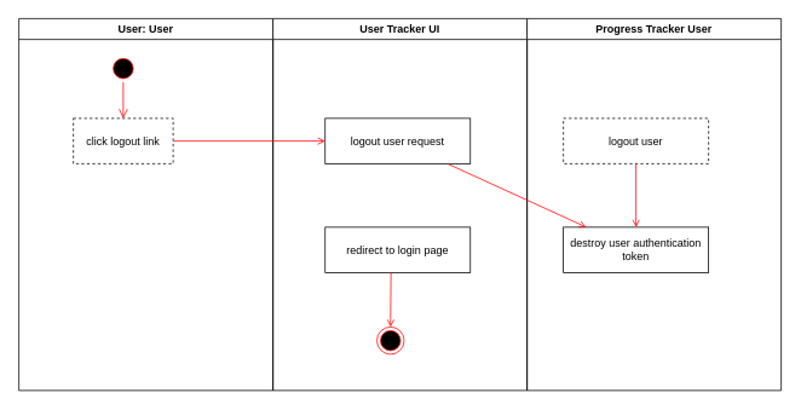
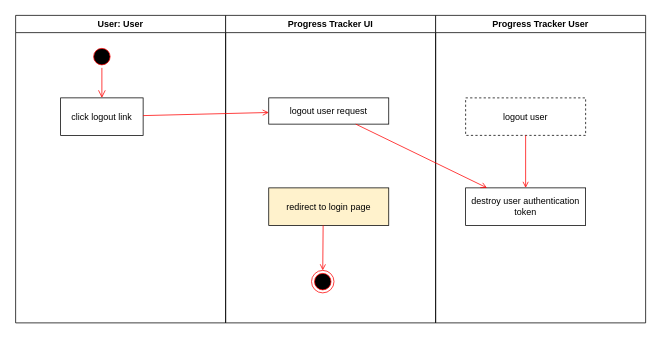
  <mxCell id="0" />
  <mxCell id="1" parent="0" />
  <mxCell id="2" value="User: User" style="swimlane;whiteSpace=wrap" parent="1" vertex="1"><mxGeometry x="20" y="20" width="280" height="410" as="geometry" /></mxCell>
  <mxCell id="3" value="" style="ellipse;shape=startState;fillColor=#000000;strokeColor=#ff0000;" parent="2" vertex="1"><mxGeometry x="100" y="40" width="30" height="30" as="geometry" /></mxCell>
  <mxCell id="4" value="" style="edgeStyle=elbowEdgeStyle;elbow=horizontal;verticalAlign=bottom;endArrow=open;endSize=8;strokeColor=#FF0000;endFill=1;rounded=0;jumpStyle=arc;" parent="2" source="3" target="5" edge="1"><mxGeometry x="100" y="40" as="geometry"><mxPoint x="115" y="110" as="targetPoint" /></mxGeometry></mxCell>
- <mxCell id="5" value="click logout link" style="dashed=1;" parent="2" vertex="1"><mxGeometry x="60" y="110" width="110" height="50" as="geometry" /></mxCell>
- <mxCell id="6" value="User Tracker UI" style="swimlane;whiteSpace=wrap" parent="1" vertex="1"><mxGeometry x="300" y="20" width="280" height="410" as="geometry" /></mxCell>
- <mxCell id="7" value="logout user request" style="" parent="6" vertex="1"><mxGeometry x="57.5" y="110" width="160" height="50" as="geometry" /></mxCell>
- <mxCell id="8" value="redirect to login page" style="" vertex="1" parent="6"><mxGeometry x="57.5" y="230" width="160" height="50" as="geometry" /></mxCell>
+ <mxCell id="5" value="click logout link" style="" parent="2" vertex="1"><mxGeometry x="60" y="110" width="110" height="50" as="geometry" /></mxCell>
+ <mxCell id="6" value="Progress Tracker UI" style="swimlane;whiteSpace=wrap" parent="1" vertex="1"><mxGeometry x="300" y="20" width="280" height="410" as="geometry" /></mxCell>
+ <mxCell id="7" value="logout user request" style="" parent="6" vertex="1"><mxGeometry x="57.5" y="110" width="160" height="35" as="geometry" /></mxCell>
+ <mxCell id="8" value="redirect to login page" style="fillColor=#fff2cc;" vertex="1" parent="6"><mxGeometry x="57.5" y="230" width="160" height="50" as="geometry" /></mxCell>
  <mxCell id="9" value="" style="ellipse;html=1;shape=endState;fillColor=#000000;strokeColor=#ff0000;" vertex="1" parent="6"><mxGeometry x="114.5" y="340" width="30" height="30" as="geometry" /></mxCell>
  <mxCell id="10" value="" style="endArrow=open;strokeColor=#FF0000;endFill=1;rounded=0;edgeStyle=elbowEdgeStyle;jumpStyle=arc;elbow=vertical;" edge="1" parent="6" source="8" target="9"><mxGeometry relative="1" as="geometry"><mxPoint x="150" y="280" as="sourcePoint" /><mxPoint x="150" y="325" as="targetPoint" /><Array as="points"><mxPoint x="130" y="310" /><mxPoint x="147.5" y="345" /><mxPoint x="120" y="355" /><mxPoint x="130" y="380" /><mxPoint x="5" y="450" /><mxPoint x="-225" y="140" /><mxPoint x="-275" y="-50" /></Array></mxGeometry></mxCell>
  <mxCell id="11" value="Progress Tracker User" style="swimlane;whiteSpace=wrap" parent="1" vertex="1"><mxGeometry x="580" y="20" width="280" height="410" as="geometry"><mxRectangle x="724.5" y="128" width="80" height="23" as="alternateBounds" /></mxGeometry></mxCell>
  <mxCell id="12" value="logout user" style="dashed=1;" vertex="1" parent="11"><mxGeometry x="40" y="110" width="160" height="50" as="geometry" /></mxCell>
  <mxCell id="13" value="destroy user authentication token" style="whiteSpace=wrap;" vertex="1" parent="11"><mxGeometry x="40" y="230" width="160" height="50" as="geometry" /></mxCell>
  <mxCell id="14" value="" style="endArrow=open;strokeColor=#FF0000;endFill=1;rounded=0;jumpStyle=arc;" edge="1" parent="11" source="12" target="13"><mxGeometry relative="1" as="geometry"><mxPoint x="69" y="190" as="sourcePoint" /><mxPoint x="171.5" y="190" as="targetPoint" /></mxGeometry></mxCell>
  <mxCell id="15" value="" style="endArrow=open;strokeColor=#FF0000;endFill=1;rounded=0;jumpStyle=arc;" parent="1" source="5" target="7" edge="1"><mxGeometry relative="1" as="geometry" /></mxCell>
  <mxCell id="16" value="" style="endArrow=open;strokeColor=#FF0000;endFill=1;rounded=0;jumpStyle=arc;" edge="1" parent="1" source="7" target="13"><mxGeometry relative="1" as="geometry"><mxPoint x="548.021" y="155" as="sourcePoint" /><mxPoint x="549.479" y="225" as="targetPoint" /></mxGeometry></mxCell>
